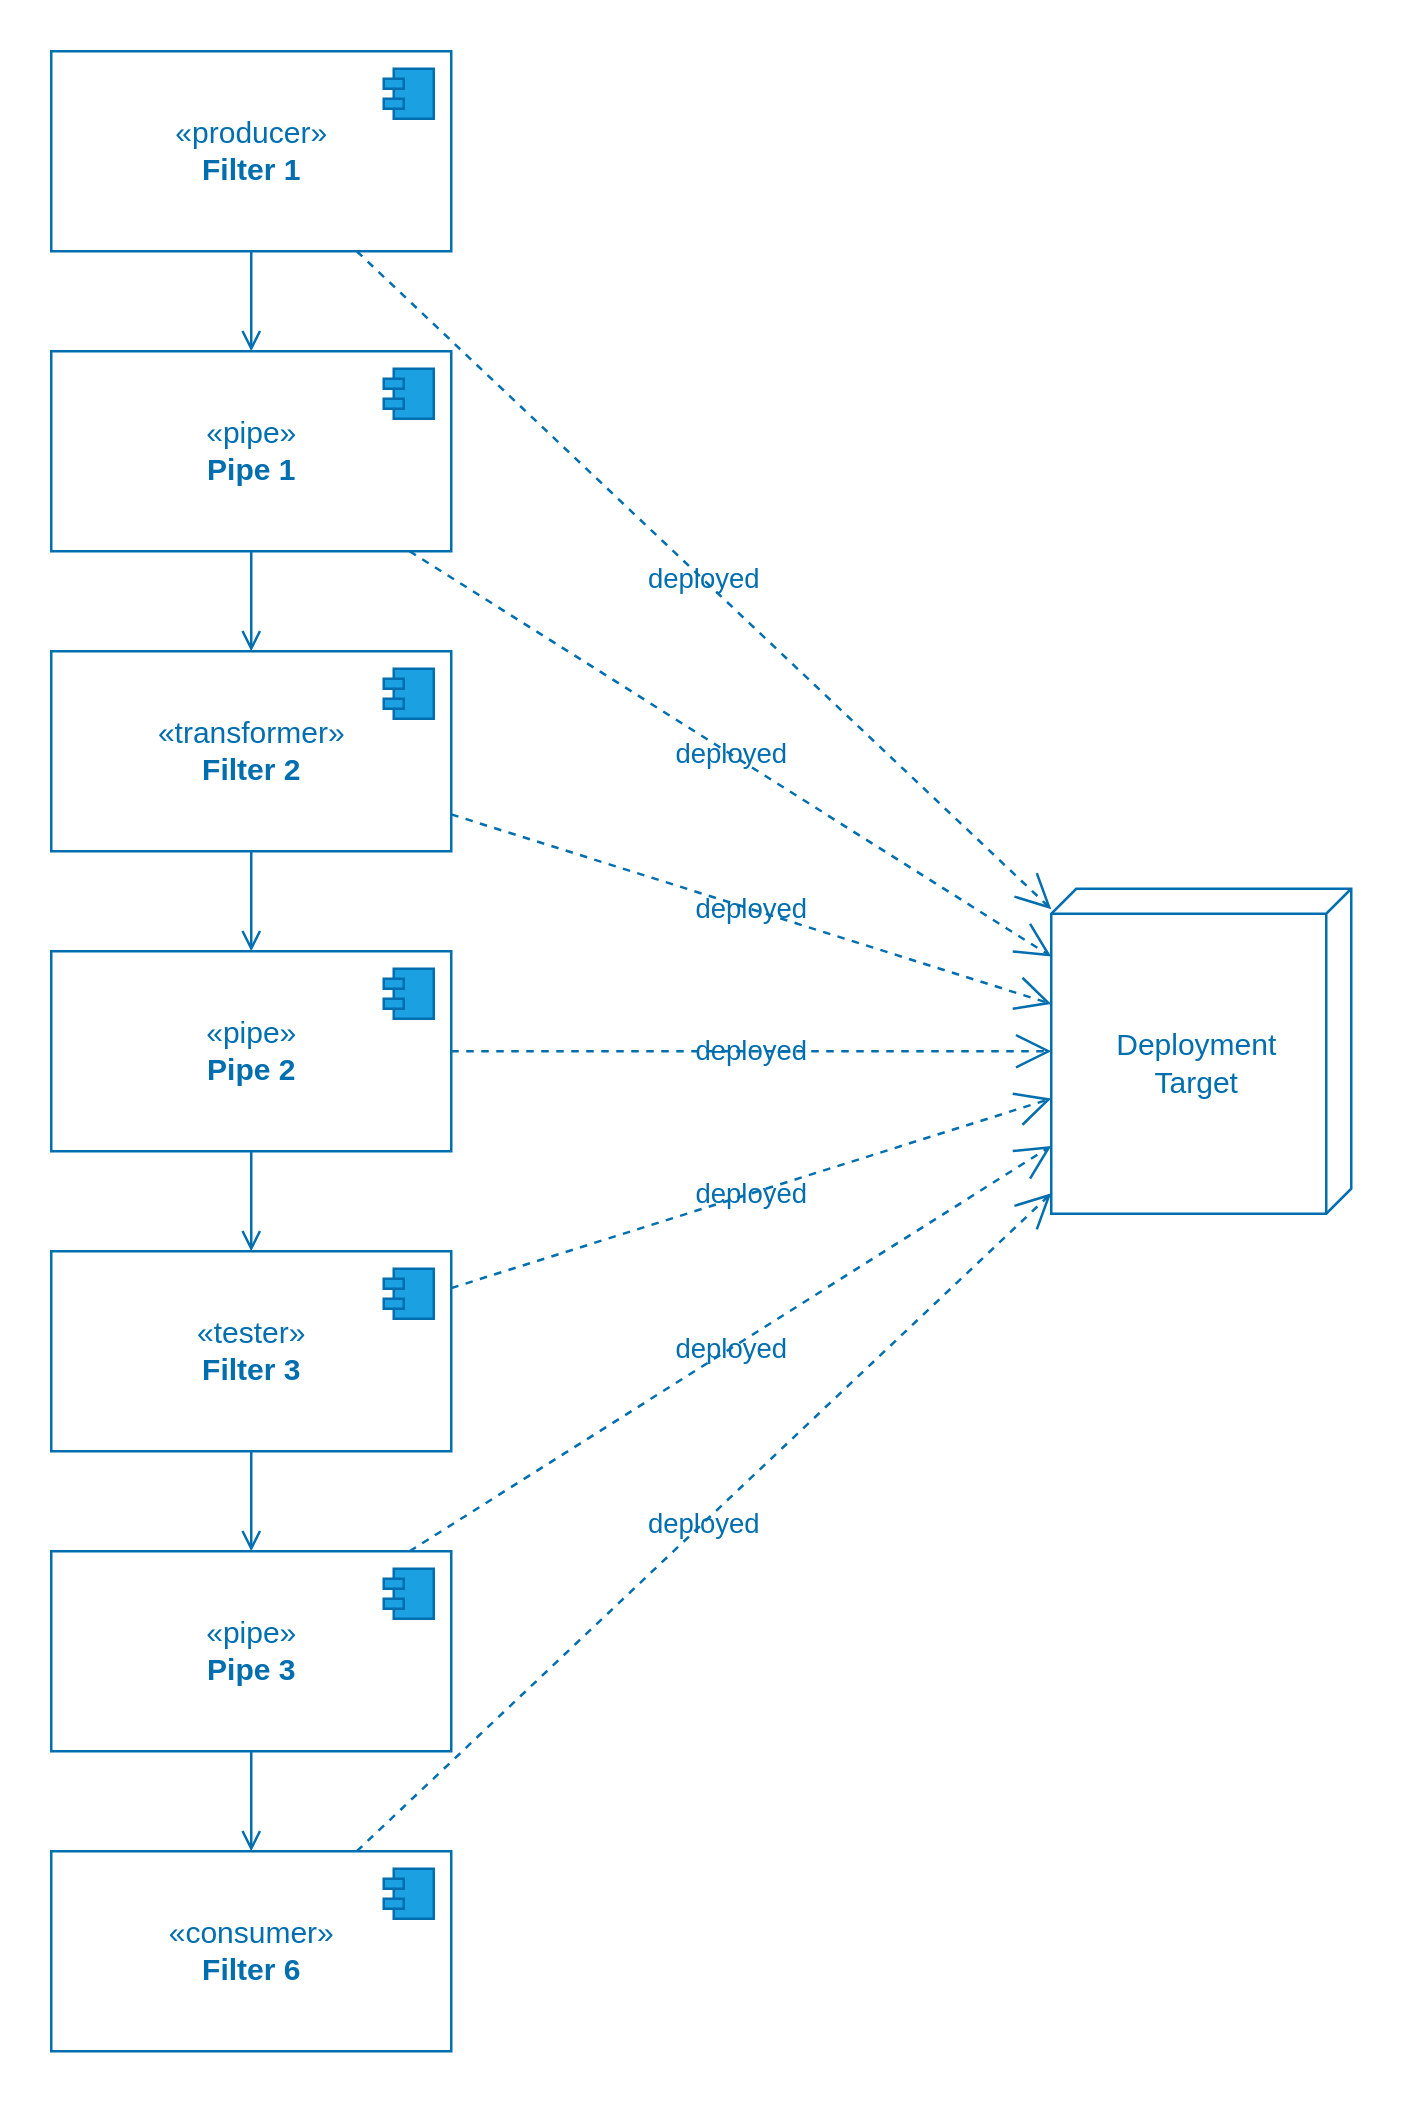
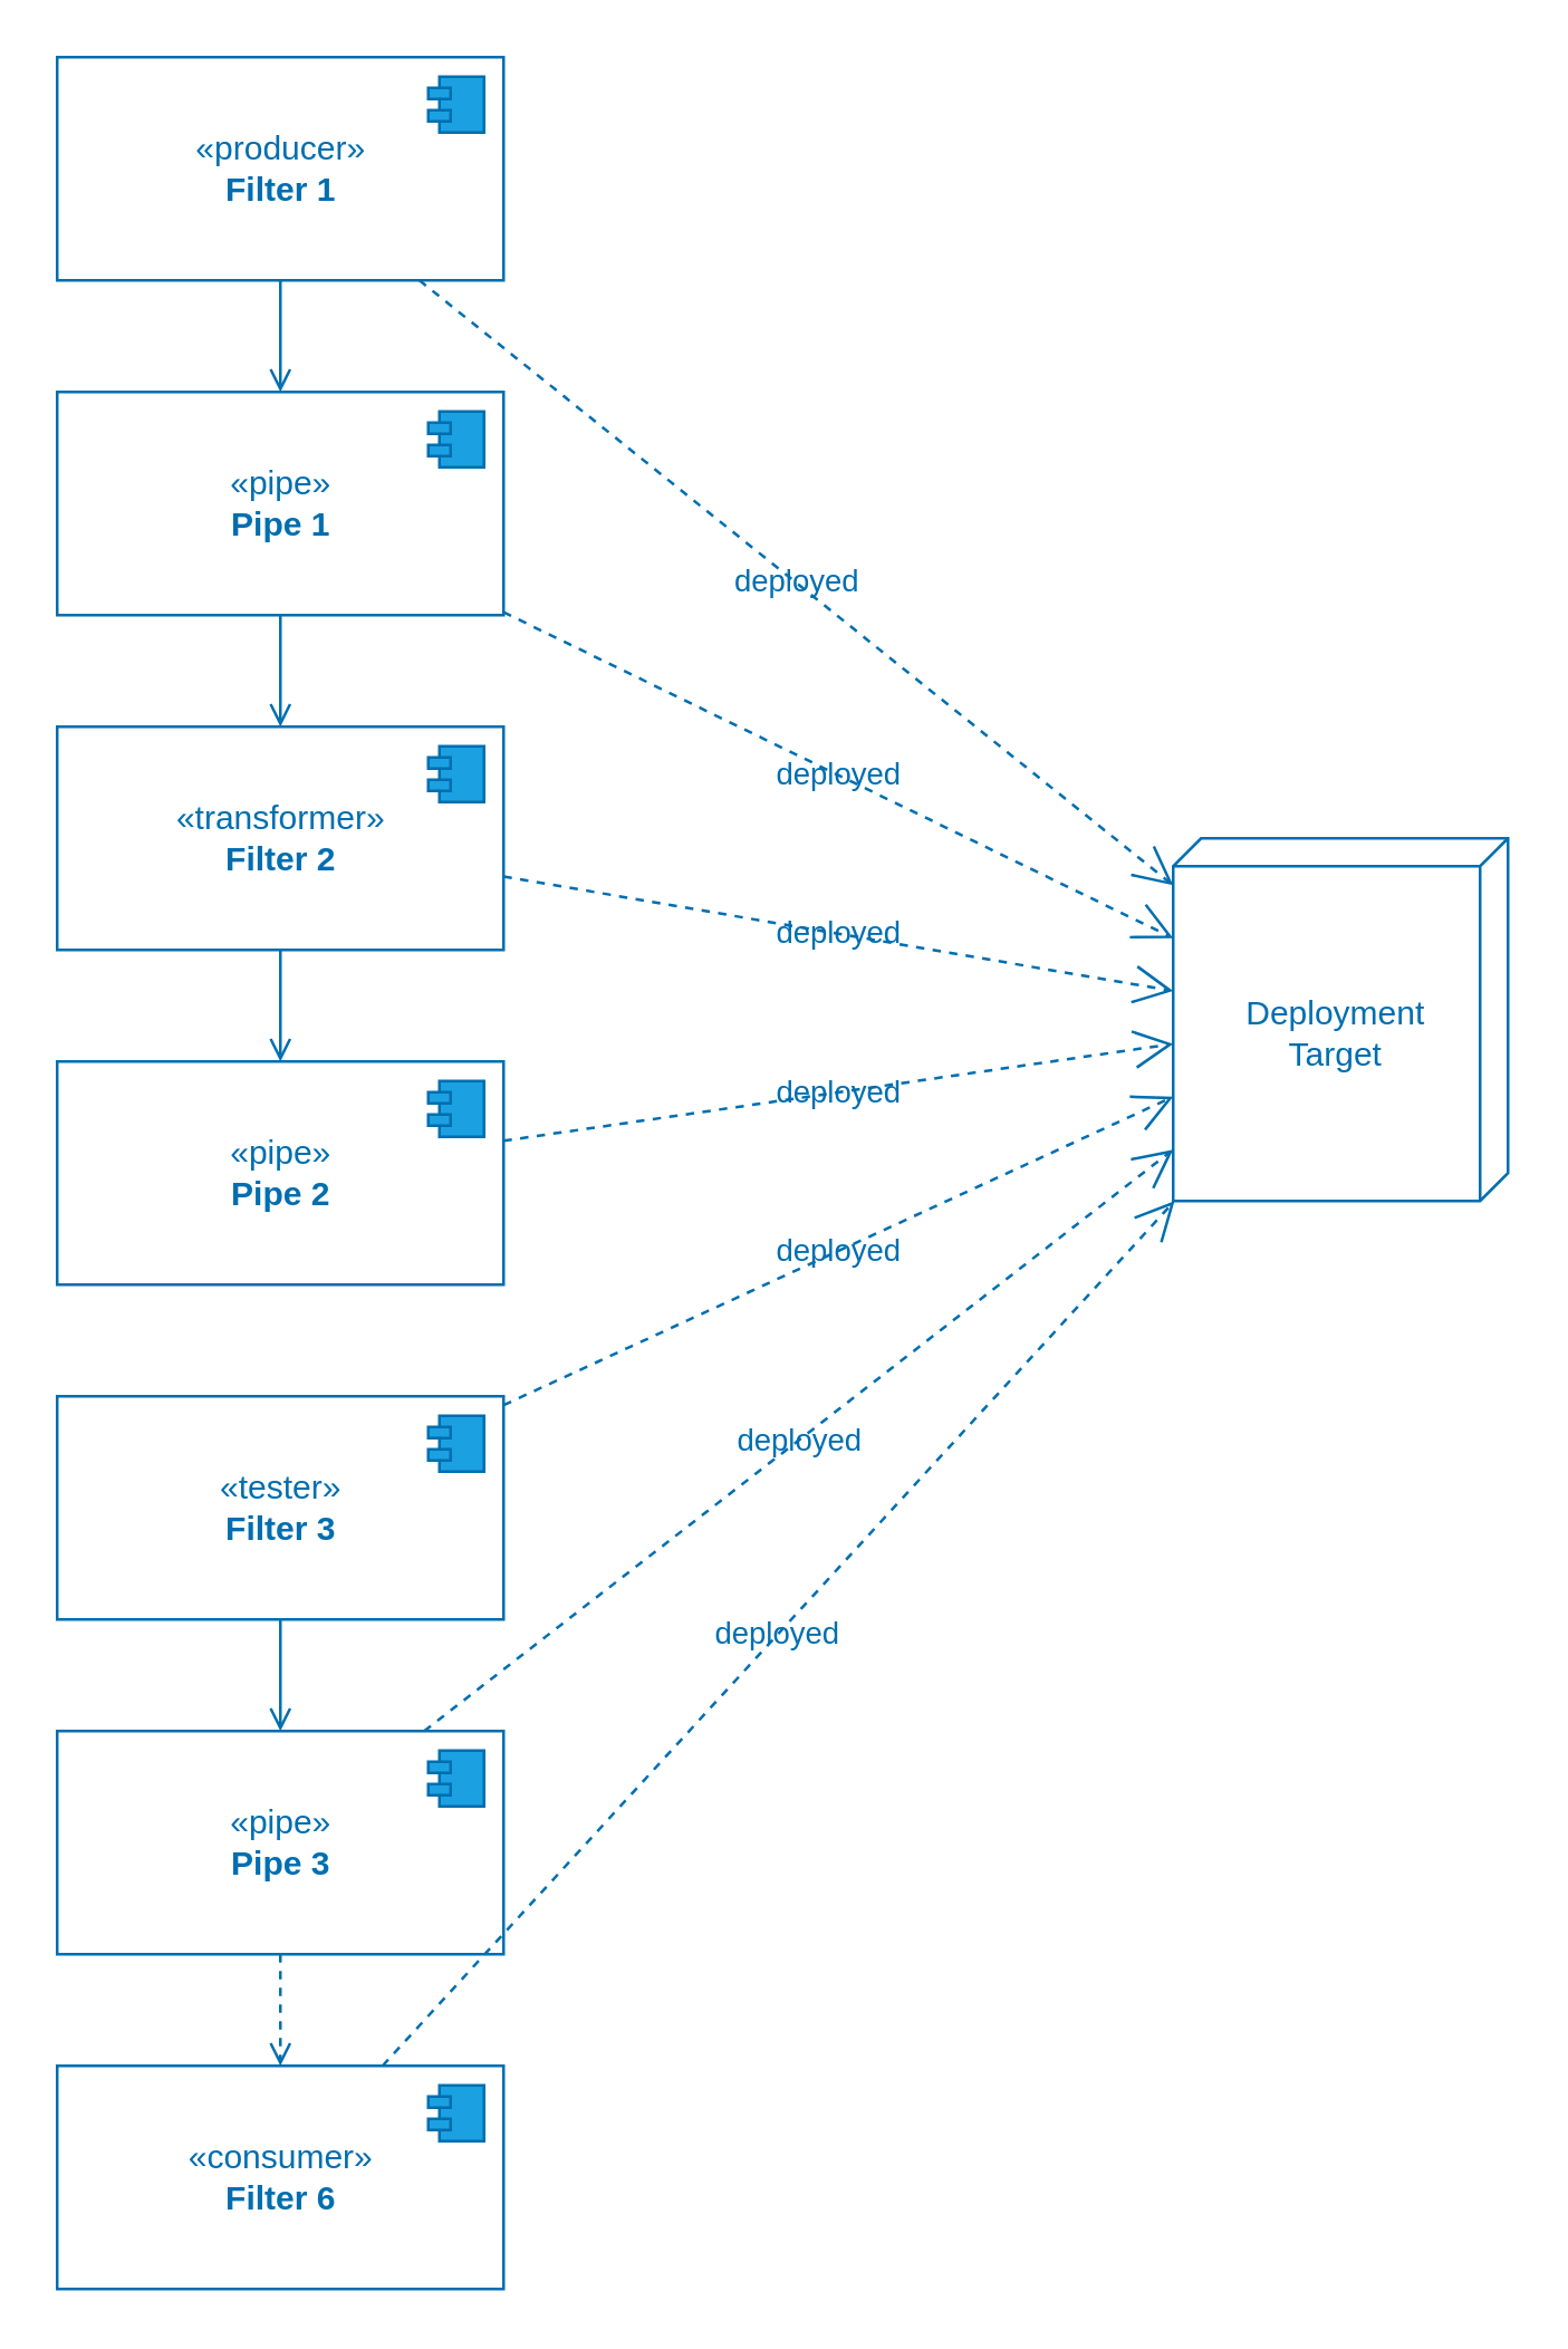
  <mxCell id="0" />
  <mxCell id="1" parent="0" />
  <mxCell id="2" style="edgeStyle=none;html=1;endArrow=open;endFill=0;fillColor=#1ba1e2;strokeColor=#006EAF;fontColor=#006EAF;" edge="1" parent="1" source="3" target="7"><mxGeometry relative="1" as="geometry" /></mxCell>
  <mxCell id="3" value="«producer»&lt;br&gt;&lt;b&gt;Filter 1&lt;/b&gt;" style="html=1;dropTarget=0;fillColor=none;fontColor=#006EAF;strokeColor=#006EAF;" vertex="1" parent="1"><mxGeometry x="20" y="20" width="160" height="80" as="geometry" /></mxCell>
  <mxCell id="4" value="" style="shape=module;jettyWidth=8;jettyHeight=4;fillColor=#1ba1e2;fontColor=#006EAF;strokeColor=#006EAF;" vertex="1" parent="3"><mxGeometry x="1" width="20" height="20" relative="1" as="geometry"><mxPoint x="-27" y="7" as="offset" /></mxGeometry></mxCell>
- <mxCell id="5" value="Deployment&lt;br&gt;Target" style="verticalAlign=middle;align=center;shape=cube;size=10;direction=south;fontStyle=0;html=1;boundedLbl=1;spacingLeft=5;fontColor=#006EAF;fillColor=none;strokeColor=#006EAF;" vertex="1" parent="1"><mxGeometry x="420" y="355" width="120" height="130" as="geometry" /></mxCell>
+ <mxCell id="5" value="Deployment&lt;br&gt;Target" style="verticalAlign=middle;align=center;shape=cube;size=10;direction=south;fontStyle=0;html=1;boundedLbl=1;spacingLeft=5;fontColor=#006EAF;fillColor=none;strokeColor=#006EAF;" vertex="1" parent="1"><mxGeometry x="420" y="300" width="120" height="130" as="geometry" /></mxCell>
  <mxCell id="6" style="edgeStyle=none;html=1;endArrow=open;endFill=0;fillColor=#1ba1e2;strokeColor=#006EAF;fontColor=#006EAF;" edge="1" parent="1" source="7" target="10"><mxGeometry relative="1" as="geometry" /></mxCell>
  <mxCell id="7" value="«pipe»&lt;br&gt;&lt;b&gt;Pipe 1&lt;/b&gt;" style="html=1;dropTarget=0;fillColor=none;fontColor=#006EAF;strokeColor=#006EAF;" vertex="1" parent="1"><mxGeometry x="20" y="140" width="160" height="80" as="geometry" /></mxCell>
  <mxCell id="8" value="" style="shape=module;jettyWidth=8;jettyHeight=4;fillColor=#1ba1e2;fontColor=#006EAF;strokeColor=#006EAF;" vertex="1" parent="7"><mxGeometry x="1" width="20" height="20" relative="1" as="geometry"><mxPoint x="-27" y="7" as="offset" /></mxGeometry></mxCell>
  <mxCell id="9" style="edgeStyle=none;html=1;exitX=0.5;exitY=1;exitDx=0;exitDy=0;entryX=0.5;entryY=0;entryDx=0;entryDy=0;endArrow=open;endFill=0;fillColor=#1ba1e2;strokeColor=#006EAF;fontColor=#006EAF;" edge="1" parent="1" source="10" target="13"><mxGeometry relative="1" as="geometry" /></mxCell>
  <mxCell id="10" value="«transformer»&lt;br&gt;&lt;b&gt;Filter 2&lt;/b&gt;" style="html=1;dropTarget=0;fillColor=none;fontColor=#006EAF;strokeColor=#006EAF;" vertex="1" parent="1"><mxGeometry x="20" y="260" width="160" height="80" as="geometry" /></mxCell>
  <mxCell id="11" value="" style="shape=module;jettyWidth=8;jettyHeight=4;fillColor=#1ba1e2;fontColor=#006EAF;strokeColor=#006EAF;" vertex="1" parent="10"><mxGeometry x="1" width="20" height="20" relative="1" as="geometry"><mxPoint x="-27" y="7" as="offset" /></mxGeometry></mxCell>
- <mxCell id="12" style="edgeStyle=none;html=1;exitX=0.5;exitY=1;exitDx=0;exitDy=0;endArrow=open;endFill=0;fontColor=#006EAF;fillColor=#1ba1e2;strokeColor=#006EAF;" edge="1" parent="1" source="13" target="16"><mxGeometry relative="1" as="geometry" /></mxCell>
  <mxCell id="13" value="«pipe»&lt;br&gt;&lt;b&gt;Pipe 2&lt;/b&gt;" style="html=1;dropTarget=0;fillColor=none;fontColor=#006EAF;strokeColor=#006EAF;" vertex="1" parent="1"><mxGeometry x="20" y="380" width="160" height="80" as="geometry" /></mxCell>
  <mxCell id="14" value="" style="shape=module;jettyWidth=8;jettyHeight=4;fillColor=#1ba1e2;fontColor=#006EAF;strokeColor=#006EAF;" vertex="1" parent="13"><mxGeometry x="1" width="20" height="20" relative="1" as="geometry"><mxPoint x="-27" y="7" as="offset" /></mxGeometry></mxCell>
  <mxCell id="15" style="edgeStyle=none;html=1;exitX=0.5;exitY=1;exitDx=0;exitDy=0;endArrow=open;endFill=0;fillColor=#1ba1e2;strokeColor=#006EAF;fontColor=#006EAF;" edge="1" parent="1" source="16" target="19"><mxGeometry relative="1" as="geometry" /></mxCell>
  <mxCell id="16" value="«tester»&lt;br&gt;&lt;b&gt;Filter 3&lt;/b&gt;" style="html=1;dropTarget=0;fillColor=none;fontColor=#006EAF;strokeColor=#006EAF;" vertex="1" parent="1"><mxGeometry x="20" y="500" width="160" height="80" as="geometry" /></mxCell>
  <mxCell id="17" value="" style="shape=module;jettyWidth=8;jettyHeight=4;fillColor=#1ba1e2;fontColor=#006EAF;strokeColor=#006EAF;" vertex="1" parent="16"><mxGeometry x="1" width="20" height="20" relative="1" as="geometry"><mxPoint x="-27" y="7" as="offset" /></mxGeometry></mxCell>
- <mxCell id="18" style="edgeStyle=none;html=1;exitX=0.5;exitY=1;exitDx=0;exitDy=0;endArrow=open;endFill=0;fillColor=#1ba1e2;strokeColor=#006EAF;fontColor=#006EAF;" edge="1" parent="1" source="19" target="21"><mxGeometry relative="1" as="geometry" /></mxCell>
+ <mxCell id="18" style="edgeStyle=none;html=1;exitX=0.5;exitY=1;exitDx=0;exitDy=0;endArrow=open;endFill=0;fillColor=#1ba1e2;strokeColor=#006EAF;fontColor=#006EAF;dashed=1;" edge="1" parent="1" source="19" target="21"><mxGeometry relative="1" as="geometry" /></mxCell>
  <mxCell id="19" value="«pipe»&lt;br&gt;&lt;b&gt;Pipe 3&lt;/b&gt;" style="html=1;dropTarget=0;fillColor=none;fontColor=#006EAF;strokeColor=#006EAF;" vertex="1" parent="1"><mxGeometry x="20" y="620" width="160" height="80" as="geometry" /></mxCell>
  <mxCell id="20" value="" style="shape=module;jettyWidth=8;jettyHeight=4;fillColor=#1ba1e2;fontColor=#006EAF;strokeColor=#006EAF;" vertex="1" parent="19"><mxGeometry x="1" width="20" height="20" relative="1" as="geometry"><mxPoint x="-27" y="7" as="offset" /></mxGeometry></mxCell>
  <mxCell id="21" value="«consumer»&lt;br&gt;&lt;b&gt;Filter 6&lt;/b&gt;" style="html=1;dropTarget=0;fillColor=none;fontColor=#006EAF;strokeColor=#006EAF;" vertex="1" parent="1"><mxGeometry x="20" y="740" width="160" height="80" as="geometry" /></mxCell>
  <mxCell id="22" value="" style="shape=module;jettyWidth=8;jettyHeight=4;fillColor=#1ba1e2;fontColor=#006EAF;strokeColor=#006EAF;" vertex="1" parent="21"><mxGeometry x="1" width="20" height="20" relative="1" as="geometry"><mxPoint x="-27" y="7" as="offset" /></mxGeometry></mxCell>
  <mxCell id="23" value="deployed" style="endArrow=open;endSize=12;dashed=1;html=1;fillColor=#1ba1e2;strokeColor=#006EAF;fontColor=#006EAF;labelBackgroundColor=none;" edge="1" parent="1" source="3" target="5"><mxGeometry width="160" relative="1" as="geometry"><mxPoint x="240" y="130" as="sourcePoint" /><mxPoint x="400" y="130" as="targetPoint" /></mxGeometry></mxCell>
  <mxCell id="24" value="deployed" style="endArrow=open;endSize=12;dashed=1;html=1;fillColor=#1ba1e2;strokeColor=#006EAF;fontColor=#006EAF;labelBackgroundColor=none;" edge="1" parent="1" source="7" target="5"><mxGeometry width="160" relative="1" as="geometry"><mxPoint x="162.857" y="110" as="sourcePoint" /><mxPoint x="415" y="300.811" as="targetPoint" /></mxGeometry></mxCell>
  <mxCell id="25" value="deployed" style="endArrow=open;endSize=12;dashed=1;html=1;fillColor=#1ba1e2;strokeColor=#006EAF;fontColor=#006EAF;labelBackgroundColor=none;" edge="1" parent="1" source="10" target="5"><mxGeometry width="160" relative="1" as="geometry"><mxPoint x="190" y="220.526" as="sourcePoint" /><mxPoint x="430" y="312.105" as="targetPoint" /></mxGeometry></mxCell>
  <mxCell id="26" value="deployed" style="endArrow=open;endSize=12;dashed=1;html=1;fillColor=#1ba1e2;strokeColor=#006EAF;fontColor=#006EAF;labelBackgroundColor=none;" edge="1" parent="1" source="13" target="5"><mxGeometry width="160" relative="1" as="geometry"><mxPoint x="190" y="315.263" as="sourcePoint" /><mxPoint x="430" y="331.053" as="targetPoint" /></mxGeometry></mxCell>
  <mxCell id="27" value="deployed" style="endArrow=open;endSize=12;dashed=1;html=1;fillColor=#1ba1e2;strokeColor=#006EAF;fontColor=#006EAF;labelBackgroundColor=none;" edge="1" parent="1" source="16" target="5"><mxGeometry width="160" relative="1" as="geometry"><mxPoint x="190" y="410" as="sourcePoint" /><mxPoint x="430" y="350" as="targetPoint" /></mxGeometry></mxCell>
  <mxCell id="28" value="deployed" style="endArrow=open;endSize=12;dashed=1;html=1;fillColor=#1ba1e2;strokeColor=#006EAF;fontColor=#006EAF;labelBackgroundColor=none;" edge="1" parent="1" source="19" target="5"><mxGeometry width="160" relative="1" as="geometry"><mxPoint x="180.698" y="510" as="sourcePoint" /><mxPoint x="430" y="368.947" as="targetPoint" /></mxGeometry></mxCell>
  <mxCell id="29" value="deployed" style="endArrow=open;endSize=12;dashed=1;html=1;fillColor=#1ba1e2;strokeColor=#006EAF;fontColor=#006EAF;labelBackgroundColor=none;" edge="1" parent="1" source="21" target="5"><mxGeometry width="160" relative="1" as="geometry"><mxPoint x="155.373" y="630" as="sourcePoint" /><mxPoint x="430" y="387.895" as="targetPoint" /></mxGeometry></mxCell>
